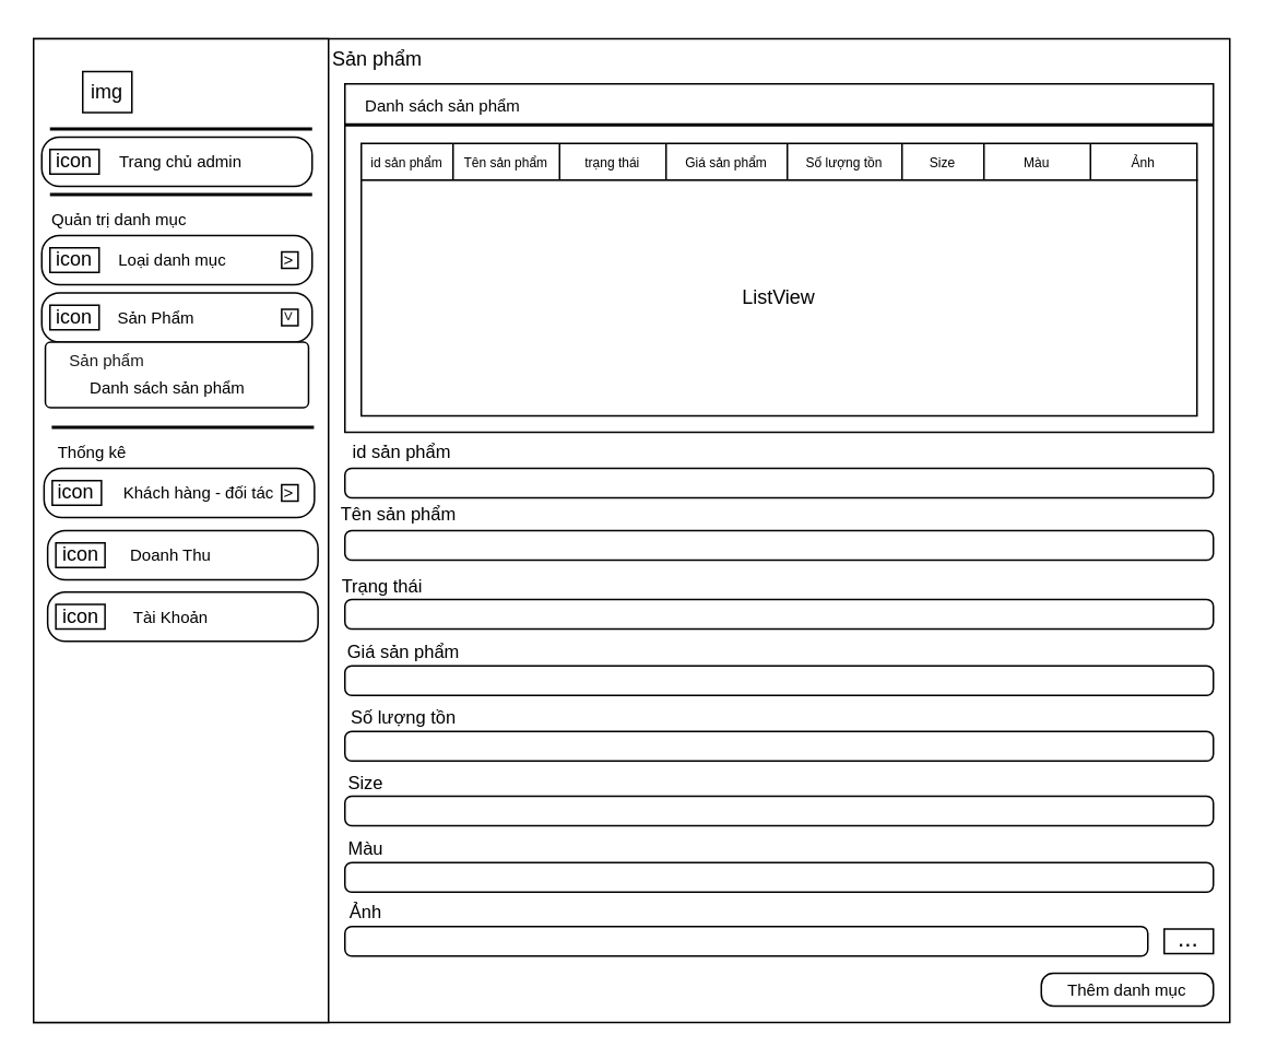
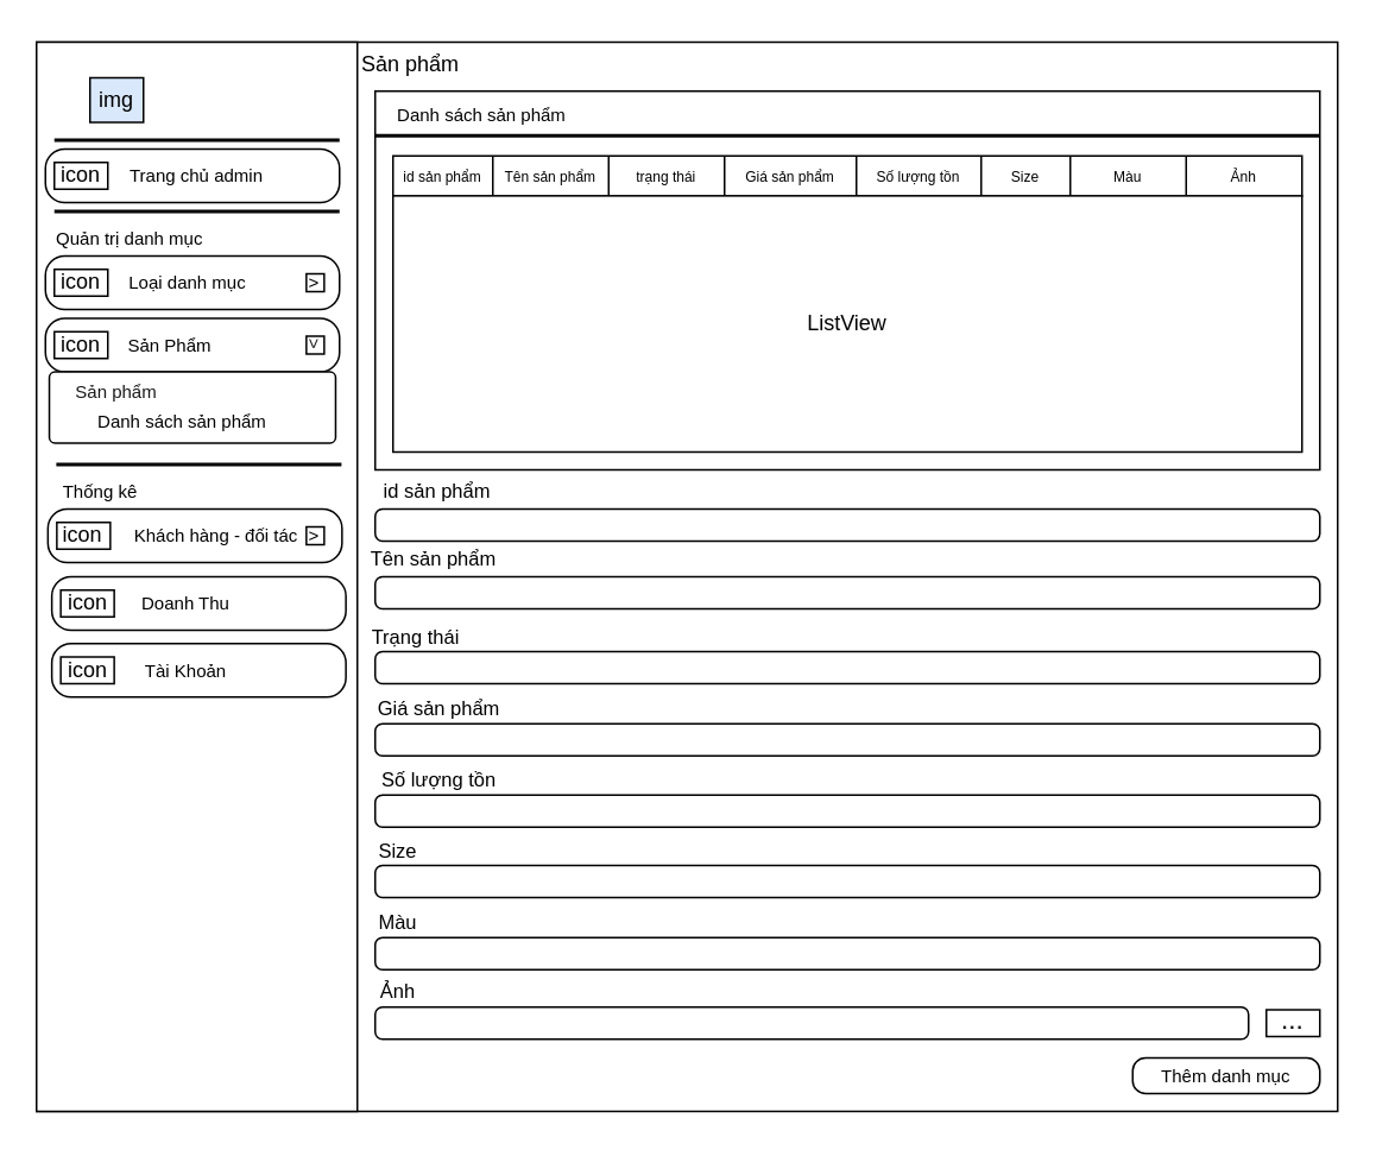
  <mxCell id="0" />
  <mxCell id="1" parent="0" />
  <mxCell id="2" value="" style="rounded=0;whiteSpace=wrap;html=1;" vertex="1" parent="1"><mxGeometry x="20" y="23" width="730" height="600" as="geometry" /></mxCell>
  <mxCell id="3" value="" style="rounded=0;whiteSpace=wrap;html=1;" vertex="1" parent="1"><mxGeometry x="20" y="23" width="180" height="600" as="geometry" /></mxCell>
  <mxCell id="4" value="" style="rounded=1;arcSize=36;whiteSpace=wrap;html=1;align=center;fontFamily=Helvetica;fontSize=10;fontColor=default;strokeColor=default;fillColor=default;" vertex="1" parent="1"><mxGeometry x="28.59" y="360.5" width="165" height="30" as="geometry" /></mxCell>
  <mxCell id="5" value="" style="rounded=0;whiteSpace=wrap;html=1;fontFamily=Helvetica;fontSize=10;fontColor=default;strokeColor=default;strokeWidth=1;fillColor=default;gradientColor=none;" vertex="1" parent="1"><mxGeometry x="210" y="50.5" width="530" height="212.5" as="geometry" /></mxCell>
  <mxCell id="6" value="" style="rounded=1;arcSize=36;whiteSpace=wrap;html=1;align=center;fontFamily=Helvetica;fontSize=10;fontColor=default;strokeColor=default;fillColor=default;" vertex="1" parent="1"><mxGeometry x="25" y="143" width="165" height="30" as="geometry" /></mxCell>
  <mxCell id="7" value="" style="rounded=1;arcSize=36;whiteSpace=wrap;html=1;align=center;fontFamily=Helvetica;fontSize=10;fontColor=default;strokeColor=default;fillColor=default;" vertex="1" parent="1"><mxGeometry x="28.59" y="323" width="165" height="30" as="geometry" /></mxCell>
  <mxCell id="8" value="" style="rounded=1;arcSize=36;whiteSpace=wrap;html=1;align=center;fontFamily=Helvetica;fontSize=10;fontColor=default;strokeColor=default;fillColor=default;" vertex="1" parent="1"><mxGeometry x="25" y="83" width="165" height="30" as="geometry" /></mxCell>
- <mxCell id="9" value="img" style="rounded=0;whiteSpace=wrap;html=1;" vertex="1" parent="1"><mxGeometry x="50" y="43" width="30" height="25" as="geometry" /></mxCell>
+ <mxCell id="9" value="img" style="rounded=0;whiteSpace=wrap;html=1;fillColor=#dae8fc;" vertex="1" parent="1"><mxGeometry x="50" y="43" width="30" height="25" as="geometry" /></mxCell>
  <mxCell id="10" value="" style="rounded=1;arcSize=36;whiteSpace=wrap;html=1;align=center;fontFamily=Helvetica;fontSize=10;fontColor=default;strokeColor=default;fillColor=default;" vertex="1" parent="1"><mxGeometry x="26.4" y="285" width="165" height="30" as="geometry" /></mxCell>
  <mxCell id="11" value="icon" style="rounded=0;whiteSpace=wrap;html=1;" vertex="1" parent="1"><mxGeometry x="30" y="90.5" width="30" height="15" as="geometry" /></mxCell>
  <mxCell id="12" value="" style="rounded=1;arcSize=36;whiteSpace=wrap;html=1;align=center;fontFamily=Helvetica;fontSize=10;fontColor=default;strokeColor=default;fillColor=default;" vertex="1" parent="1"><mxGeometry x="25" y="178" width="165" height="30" as="geometry" /></mxCell>
  <mxCell id="13" value="" style="line;strokeWidth=2;html=1;rounded=0;fontFamily=Helvetica;fontSize=12;fontColor=default;fillColor=default;" vertex="1" parent="1"><mxGeometry x="30" y="73" width="160" height="10" as="geometry" /></mxCell>
  <mxCell id="14" value="Trang chủ admin" style="text;html=1;strokeColor=none;fillColor=none;align=center;verticalAlign=middle;whiteSpace=wrap;rounded=0;fontSize=10;" vertex="1" parent="1"><mxGeometry x="70" y="90.5" width="80" height="15" as="geometry" /></mxCell>
  <mxCell id="15" value="" style="line;strokeWidth=2;html=1;rounded=0;fontFamily=Helvetica;fontSize=12;fontColor=default;fillColor=default;" vertex="1" parent="1"><mxGeometry x="30" y="113" width="160" height="10" as="geometry" /></mxCell>
  <mxCell id="16" value="Loại danh mục" style="text;html=1;strokeColor=none;fillColor=none;align=center;verticalAlign=middle;whiteSpace=wrap;rounded=0;fontSize=10;" vertex="1" parent="1"><mxGeometry x="70" y="153" width="70" height="10" as="geometry" /></mxCell>
  <mxCell id="17" value="Sản Phẩm" style="text;html=1;strokeColor=none;fillColor=none;align=center;verticalAlign=middle;whiteSpace=wrap;rounded=0;fontSize=10;" vertex="1" parent="1"><mxGeometry x="70" y="185.5" width="50" height="15" as="geometry" /></mxCell>
  <mxCell id="18" value="Khách hàng - đối tác" style="text;html=1;strokeColor=none;fillColor=none;align=center;verticalAlign=middle;whiteSpace=wrap;rounded=0;fontSize=10;" vertex="1" parent="1"><mxGeometry x="71.4" y="292.5" width="100" height="15" as="geometry" /></mxCell>
  <mxCell id="19" value="" style="line;strokeWidth=2;html=1;rounded=0;fontFamily=Helvetica;fontSize=12;fontColor=default;fillColor=default;" vertex="1" parent="1"><mxGeometry x="31.09" y="255" width="160" height="10" as="geometry" /></mxCell>
  <mxCell id="20" value="Quản trị danh mục" style="text;html=1;strokeColor=none;fillColor=none;align=center;verticalAlign=middle;whiteSpace=wrap;rounded=0;fontSize=10;" vertex="1" parent="1"><mxGeometry x="25" y="123" width="95" height="20" as="geometry" /></mxCell>
  <mxCell id="21" value="Thống kê" style="text;html=1;strokeColor=none;fillColor=none;align=center;verticalAlign=middle;whiteSpace=wrap;rounded=0;fontSize=10;" vertex="1" parent="1"><mxGeometry x="31.4" y="265" width="50" height="20" as="geometry" /></mxCell>
  <mxCell id="22" value="Doanh Thu" style="text;html=1;strokeColor=none;fillColor=none;align=center;verticalAlign=middle;whiteSpace=wrap;rounded=0;fontSize=10;" vertex="1" parent="1"><mxGeometry x="73.59" y="330.5" width="60" height="15" as="geometry" /></mxCell>
  <mxCell id="23" value="Tài Khoản" style="text;html=1;strokeColor=none;fillColor=none;align=center;verticalAlign=middle;whiteSpace=wrap;rounded=0;fontSize=10;" vertex="1" parent="1"><mxGeometry x="73.59" y="368" width="60" height="15" as="geometry" /></mxCell>
  <mxCell id="24" value="icon" style="rounded=0;whiteSpace=wrap;html=1;" vertex="1" parent="1"><mxGeometry x="30" y="150.5" width="30" height="15" as="geometry" /></mxCell>
  <mxCell id="25" value="icon" style="rounded=0;whiteSpace=wrap;html=1;" vertex="1" parent="1"><mxGeometry x="30" y="185.5" width="30" height="15" as="geometry" /></mxCell>
  <mxCell id="26" value="icon" style="rounded=0;whiteSpace=wrap;html=1;" vertex="1" parent="1"><mxGeometry x="31.4" y="292.5" width="30" height="15" as="geometry" /></mxCell>
  <mxCell id="27" value="icon" style="rounded=0;whiteSpace=wrap;html=1;" vertex="1" parent="1"><mxGeometry x="33.59" y="330.5" width="30" height="15" as="geometry" /></mxCell>
  <mxCell id="28" value="icon" style="rounded=0;whiteSpace=wrap;html=1;" vertex="1" parent="1"><mxGeometry x="33.59" y="368" width="30" height="15" as="geometry" /></mxCell>
  <mxCell id="29" value="Sản phẩm" style="text;html=1;strokeColor=none;fillColor=none;align=center;verticalAlign=middle;whiteSpace=wrap;rounded=0;fontSize=12;" vertex="1" parent="1"><mxGeometry x="200" y="20.5" width="60" height="30" as="geometry" /></mxCell>
  <mxCell id="30" value="Danh sách sản phẩm" style="text;html=1;strokeColor=none;fillColor=none;align=center;verticalAlign=middle;whiteSpace=wrap;rounded=0;fontFamily=Helvetica;fontSize=10;fontColor=default;" vertex="1" parent="1"><mxGeometry x="220" y="55.5" width="100" height="17.5" as="geometry" /></mxCell>
  <mxCell id="31" value="" style="rounded=1;arcSize=8;whiteSpace=wrap;html=1;align=center;fontFamily=Helvetica;fontSize=10;fontColor=default;strokeColor=default;fillColor=default;" vertex="1" parent="1"><mxGeometry x="27.19" y="208" width="160.62" height="40" as="geometry" /></mxCell>
  <mxCell id="32" value="Sản phẩm" style="text;html=1;strokeColor=none;fillColor=none;align=center;verticalAlign=middle;whiteSpace=wrap;rounded=0;fontFamily=Helvetica;fontSize=10;fontColor=default;textOpacity=90;spacing=2;spacingBottom=14;" vertex="1" parent="1"><mxGeometry x="36.09" y="220.5" width="57.81" height="10" as="geometry" /></mxCell>
  <mxCell id="33" value="Danh sách sản phẩm" style="text;html=1;strokeColor=none;fillColor=none;align=center;verticalAlign=middle;whiteSpace=wrap;rounded=0;fontFamily=Helvetica;fontSize=10;fontColor=default;" vertex="1" parent="1"><mxGeometry x="48.6" y="230.5" width="105.93" height="10" as="geometry" /></mxCell>
  <mxCell id="34" value="" style="shape=table;html=1;whiteSpace=wrap;startSize=0;container=1;collapsible=0;childLayout=tableLayout;rounded=0;fontFamily=Helvetica;fontSize=7;fontColor=default;strokeColor=default;strokeWidth=1;fillColor=default;gradientColor=none;direction=east;flipV=1;" vertex="1" parent="1"><mxGeometry x="220" y="86.75" width="510" height="22.5" as="geometry" /></mxCell>
  <mxCell id="35" value="" style="shape=tableRow;horizontal=0;startSize=0;swimlaneHead=0;swimlaneBody=0;top=0;left=0;bottom=0;right=0;collapsible=0;dropTarget=0;fillColor=none;points=[[0,0.5],[1,0.5]];portConstraint=eastwest;rounded=0;fontFamily=Helvetica;fontSize=8;fontColor=default;strokeColor=default;strokeWidth=1;html=1;" vertex="1" parent="34"><mxGeometry width="510" height="23" as="geometry" /></mxCell>
  <mxCell id="36" value="&lt;font style=&quot;font-size: 8px&quot;&gt;id sản phẩm&lt;/font&gt;" style="shape=partialRectangle;html=1;whiteSpace=wrap;connectable=0;fillColor=none;top=0;left=0;bottom=0;right=0;overflow=hidden;rounded=0;fontFamily=Helvetica;fontSize=10;fontColor=default;strokeColor=default;strokeWidth=1;" vertex="1" parent="35"><mxGeometry width="56" height="23" as="geometry"><mxRectangle width="56" height="23" as="alternateBounds" /></mxGeometry></mxCell>
  <mxCell id="37" value="&lt;font style=&quot;font-size: 8px&quot;&gt;Tên sản phẩm&lt;/font&gt;" style="shape=partialRectangle;html=1;whiteSpace=wrap;connectable=0;fillColor=none;top=0;left=0;bottom=0;right=0;overflow=hidden;rounded=0;fontFamily=Helvetica;fontSize=10;fontColor=default;strokeColor=default;strokeWidth=1;" vertex="1" parent="35"><mxGeometry x="56" width="65" height="23" as="geometry"><mxRectangle width="65" height="23" as="alternateBounds" /></mxGeometry></mxCell>
  <mxCell id="38" value="&lt;font style=&quot;font-size: 8px&quot;&gt;trạng thái&lt;/font&gt;" style="shape=partialRectangle;html=1;whiteSpace=wrap;connectable=0;fillColor=none;top=0;left=0;bottom=0;right=0;overflow=hidden;rounded=0;fontFamily=Helvetica;fontSize=10;fontColor=default;strokeColor=default;strokeWidth=1;" vertex="1" parent="35"><mxGeometry x="121" width="65" height="23" as="geometry"><mxRectangle width="65" height="23" as="alternateBounds" /></mxGeometry></mxCell>
  <mxCell id="39" value="&lt;font style=&quot;font-size: 8px&quot;&gt;Giá sản phẩm&lt;/font&gt;" style="shape=partialRectangle;html=1;whiteSpace=wrap;connectable=0;fillColor=none;top=0;left=0;bottom=0;right=0;overflow=hidden;rounded=0;fontFamily=Helvetica;fontSize=10;fontColor=default;strokeColor=default;strokeWidth=1;" vertex="1" parent="35"><mxGeometry x="186" width="74" height="23" as="geometry"><mxRectangle width="74" height="23" as="alternateBounds" /></mxGeometry></mxCell>
  <mxCell id="40" value="&lt;font style=&quot;font-size: 8px&quot;&gt;Số lượng tồn&lt;/font&gt;" style="shape=partialRectangle;html=1;whiteSpace=wrap;connectable=0;fillColor=none;top=0;left=0;bottom=0;right=0;overflow=hidden;rounded=0;fontFamily=Helvetica;fontSize=10;fontColor=default;strokeColor=default;strokeWidth=1;" vertex="1" parent="35"><mxGeometry x="260" width="70" height="23" as="geometry"><mxRectangle width="70" height="23" as="alternateBounds" /></mxGeometry></mxCell>
  <mxCell id="41" value="&lt;font style=&quot;font-size: 8px&quot;&gt;Size&lt;/font&gt;" style="shape=partialRectangle;html=1;whiteSpace=wrap;connectable=0;fillColor=none;top=0;left=0;bottom=0;right=0;overflow=hidden;rounded=0;fontFamily=Helvetica;fontSize=10;fontColor=default;strokeColor=default;strokeWidth=1;" vertex="1" parent="35"><mxGeometry x="330" width="50" height="23" as="geometry"><mxRectangle width="50" height="23" as="alternateBounds" /></mxGeometry></mxCell>
  <mxCell id="42" value="&lt;font style=&quot;font-size: 8px&quot;&gt;Màu&lt;/font&gt;" style="shape=partialRectangle;html=1;whiteSpace=wrap;connectable=0;fillColor=none;top=0;left=0;bottom=0;right=0;overflow=hidden;rounded=0;fontFamily=Helvetica;fontSize=10;fontColor=default;strokeColor=default;strokeWidth=1;" vertex="1" parent="35"><mxGeometry x="380" width="65" height="23" as="geometry"><mxRectangle width="65" height="23" as="alternateBounds" /></mxGeometry></mxCell>
  <mxCell id="43" value="&lt;font style=&quot;font-size: 8px&quot;&gt;Ảnh&lt;/font&gt;" style="shape=partialRectangle;html=1;whiteSpace=wrap;connectable=0;fillColor=none;top=0;left=0;bottom=0;right=0;overflow=hidden;rounded=0;fontFamily=Helvetica;fontSize=10;fontColor=default;strokeColor=default;strokeWidth=1;" vertex="1" parent="35"><mxGeometry x="445" width="65" height="23" as="geometry"><mxRectangle width="65" height="23" as="alternateBounds" /></mxGeometry></mxCell>
  <mxCell id="44" value="" style="line;strokeWidth=2;html=1;rounded=0;fontFamily=Helvetica;fontSize=12;fontColor=default;fillColor=default;" vertex="1" parent="1"><mxGeometry x="210" y="70.5" width="530" height="10" as="geometry" /></mxCell>
  <mxCell id="45" value="&lt;font style=&quot;font-size: 12px&quot;&gt;ListView&lt;/font&gt;" style="rounded=0;whiteSpace=wrap;html=1;fontFamily=Helvetica;fontSize=8;fontColor=default;strokeColor=default;strokeWidth=1;fillColor=default;gradientColor=none;" vertex="1" parent="1"><mxGeometry x="220" y="109.25" width="510" height="143.75" as="geometry" /></mxCell>
  <mxCell id="46" value="&amp;gt;" style="rounded=0;whiteSpace=wrap;html=1;fontFamily=Helvetica;fontSize=10;fontColor=default;strokeColor=default;fillColor=default;strokeWidth=1;gradientColor=none;textOpacity=90;rotation=90;" vertex="1" parent="1"><mxGeometry x="171.4" y="188" width="10" height="10" as="geometry" /></mxCell>
  <mxCell id="47" value="&amp;gt;" style="rounded=0;whiteSpace=wrap;html=1;fontFamily=Helvetica;fontSize=10;fontColor=default;strokeColor=default;fillColor=default;strokeWidth=1;gradientColor=none;" vertex="1" parent="1"><mxGeometry x="171.4" y="295" width="10" height="10" as="geometry" /></mxCell>
  <mxCell id="48" value="" style="rounded=1;arcSize=23;whiteSpace=wrap;html=1;align=center;fontFamily=Helvetica;fontSize=10;fontColor=default;strokeColor=default;fillColor=default;" vertex="1" parent="1"><mxGeometry x="210" y="285" width="530" height="18" as="geometry" /></mxCell>
  <mxCell id="49" value="id sản phẩm" style="text;html=1;strokeColor=none;fillColor=none;align=center;verticalAlign=middle;whiteSpace=wrap;rounded=0;fontSize=11;" vertex="1" parent="1"><mxGeometry x="210" y="271" width="70" height="8" as="geometry" /></mxCell>
  <mxCell id="50" value="Tên sản phẩm" style="text;html=1;strokeColor=none;fillColor=none;align=center;verticalAlign=middle;whiteSpace=wrap;rounded=0;fontSize=11;" vertex="1" parent="1"><mxGeometry x="206" y="309" width="74" height="8" as="geometry" /></mxCell>
  <mxCell id="51" value="Trạng thái" style="text;html=1;strokeColor=none;fillColor=none;align=center;verticalAlign=middle;whiteSpace=wrap;rounded=0;fontSize=11;" vertex="1" parent="1"><mxGeometry x="206" y="352.5" width="54" height="8" as="geometry" /></mxCell>
  <mxCell id="52" value="Thêm danh mục" style="rounded=1;arcSize=36;whiteSpace=wrap;html=1;align=center;fontFamily=Helvetica;fontSize=10;fontColor=default;strokeColor=default;fillColor=default;" vertex="1" parent="1"><mxGeometry x="635" y="593" width="105" height="20" as="geometry" /></mxCell>
  <mxCell id="53" value="&amp;gt;" style="rounded=0;whiteSpace=wrap;html=1;fontFamily=Helvetica;fontSize=10;fontColor=default;strokeColor=default;fillColor=default;strokeWidth=1;gradientColor=none;" vertex="1" parent="1"><mxGeometry x="171.4" y="153" width="10" height="10" as="geometry" /></mxCell>
  <mxCell id="54" value="" style="rounded=1;arcSize=23;whiteSpace=wrap;html=1;align=center;fontFamily=Helvetica;fontSize=10;fontColor=default;strokeColor=default;fillColor=default;" vertex="1" parent="1"><mxGeometry x="210" y="323" width="530" height="18" as="geometry" /></mxCell>
  <mxCell id="55" value="" style="rounded=1;arcSize=23;whiteSpace=wrap;html=1;align=center;fontFamily=Helvetica;fontSize=10;fontColor=default;strokeColor=default;fillColor=default;" vertex="1" parent="1"><mxGeometry x="210" y="365" width="530" height="18" as="geometry" /></mxCell>
  <mxCell id="56" value="Giá sản phẩm" style="text;html=1;strokeColor=none;fillColor=none;align=center;verticalAlign=middle;whiteSpace=wrap;rounded=0;fontSize=11;" vertex="1" parent="1"><mxGeometry x="206" y="393" width="80" height="8" as="geometry" /></mxCell>
  <mxCell id="57" value="" style="rounded=1;arcSize=23;whiteSpace=wrap;html=1;align=center;fontFamily=Helvetica;fontSize=10;fontColor=default;strokeColor=default;fillColor=default;" vertex="1" parent="1"><mxGeometry x="210" y="405.5" width="530" height="18" as="geometry" /></mxCell>
  <mxCell id="58" value="Số lượng tồn" style="text;html=1;strokeColor=none;fillColor=none;align=center;verticalAlign=middle;whiteSpace=wrap;rounded=0;fontSize=11;" vertex="1" parent="1"><mxGeometry x="206" y="433" width="80" height="8" as="geometry" /></mxCell>
  <mxCell id="59" value="" style="rounded=1;arcSize=23;whiteSpace=wrap;html=1;align=center;fontFamily=Helvetica;fontSize=10;fontColor=default;strokeColor=default;fillColor=default;" vertex="1" parent="1"><mxGeometry x="210" y="445.5" width="530" height="18" as="geometry" /></mxCell>
  <mxCell id="60" value="Size" style="text;html=1;strokeColor=none;fillColor=none;align=center;verticalAlign=middle;whiteSpace=wrap;rounded=0;fontSize=11;" vertex="1" parent="1"><mxGeometry x="206" y="472.5" width="34" height="8" as="geometry" /></mxCell>
  <mxCell id="61" value="" style="rounded=1;arcSize=23;whiteSpace=wrap;html=1;align=center;fontFamily=Helvetica;fontSize=10;fontColor=default;strokeColor=default;fillColor=default;" vertex="1" parent="1"><mxGeometry x="210" y="485" width="530" height="18" as="geometry" /></mxCell>
  <mxCell id="62" value="Màu" style="text;html=1;strokeColor=none;fillColor=none;align=center;verticalAlign=middle;whiteSpace=wrap;rounded=0;fontSize=11;" vertex="1" parent="1"><mxGeometry x="206" y="513" width="34" height="8" as="geometry" /></mxCell>
  <mxCell id="63" value="" style="rounded=1;arcSize=23;whiteSpace=wrap;html=1;align=center;fontFamily=Helvetica;fontSize=10;fontColor=default;strokeColor=default;fillColor=default;" vertex="1" parent="1"><mxGeometry x="210" y="525.5" width="530" height="18" as="geometry" /></mxCell>
  <mxCell id="64" value="Ảnh" style="text;html=1;strokeColor=none;fillColor=none;align=center;verticalAlign=middle;whiteSpace=wrap;rounded=0;fontSize=11;" vertex="1" parent="1"><mxGeometry x="206" y="552" width="34" height="8" as="geometry" /></mxCell>
  <mxCell id="65" value="" style="rounded=1;arcSize=23;whiteSpace=wrap;html=1;align=center;fontFamily=Helvetica;fontSize=10;fontColor=default;strokeColor=default;fillColor=default;" vertex="1" parent="1"><mxGeometry x="210" y="564.5" width="490" height="18" as="geometry" /></mxCell>
  <mxCell id="66" value="&lt;div style=&quot;text-align: justify; font-size: 15px;&quot;&gt;&lt;span style=&quot;font-size: 15px;&quot;&gt;...&lt;/span&gt;&lt;/div&gt;" style="rounded=0;whiteSpace=wrap;html=1;fontSize=15;spacingBottom=6;" vertex="1" parent="1"><mxGeometry x="710" y="566" width="30" height="15" as="geometry" /></mxCell>
  <mxCell id="67" style="edgeStyle=orthogonalEdgeStyle;rounded=0;orthogonalLoop=1;jettySize=auto;html=1;exitX=0.5;exitY=1;exitDx=0;exitDy=0;fontSize=15;" edge="1" parent="1" source="52" target="52"><mxGeometry relative="1" as="geometry" /></mxCell>
